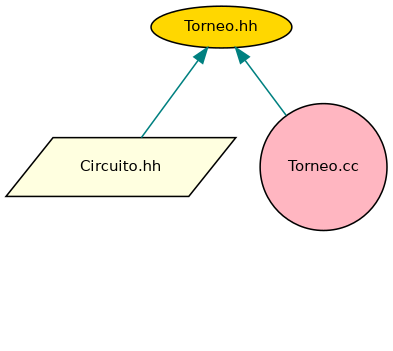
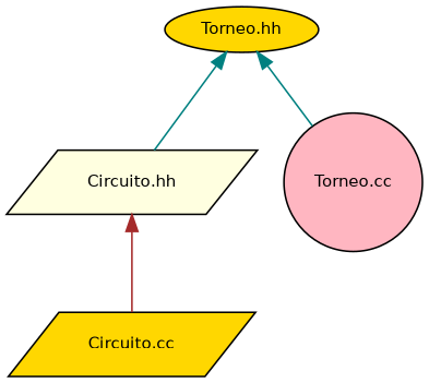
  digraph {
    node [color=black fillcolor=gold fontname=Helvetica fontsize=10 shape=parallelogram style=filled]
    edge [color=teal dir=back fontname=Helvetica fontsize=10 labelfontname=Helvetica labelfontsize=10 style=solid]
    n1 [fontcolor=black height=0.2 label="Torneo.hh" shape=ellipse width=0.4]
    n2 [fillcolor=lightyellow height=0.2 label="Circuito.hh" width=0.4]
    n3 [fillcolor=lightpink height=0.2 label="Torneo.cc" shape=circle width=0.4]
+   n4 [height=0.2 label="Circuito.cc" width=0.4]
    n1 -> n2
    n1 -> n3
+   n2 -> n4 [color=brown]
  }
